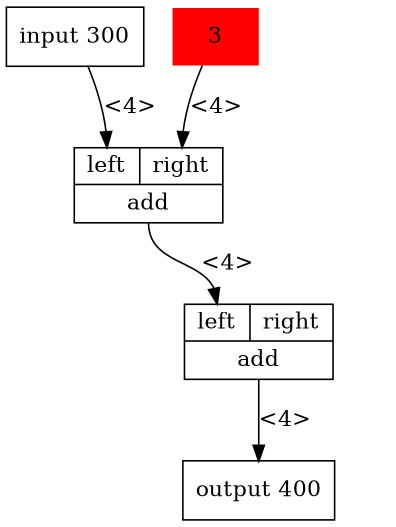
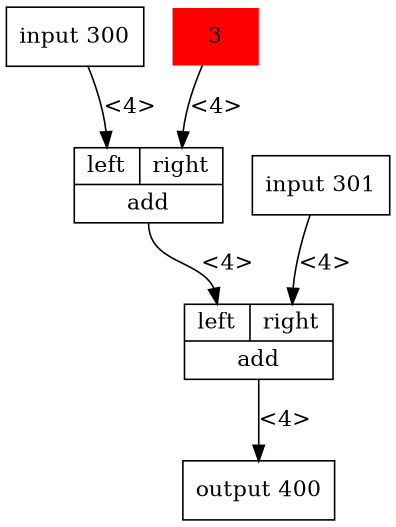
  digraph {
    node [shape=record]
    edge [headport=left]
    n1 [label="input 300"]
    n2 [debug="25454 1" label="{{<left> left | <right> right} | <out> add}"]
+   n3 [label="input 301"]
    n4 [debug="25454 1" label="{{<left> left | <right> right} | <out> add}"]
    n5 [color=red label=3 shape=plaintext style=filled]
    n6 [label="output 400"]
    n1 -> n2 [label="<4>"]
    n2 -> n4 [label="<4>" tailport=out]
+   n3 -> n4 [headport=right label="<4>"]
    n4 -> n6 [label="<4>" tailport=out headport=""]
    n5 -> n2 [headport=right label="<4>"]
  }
